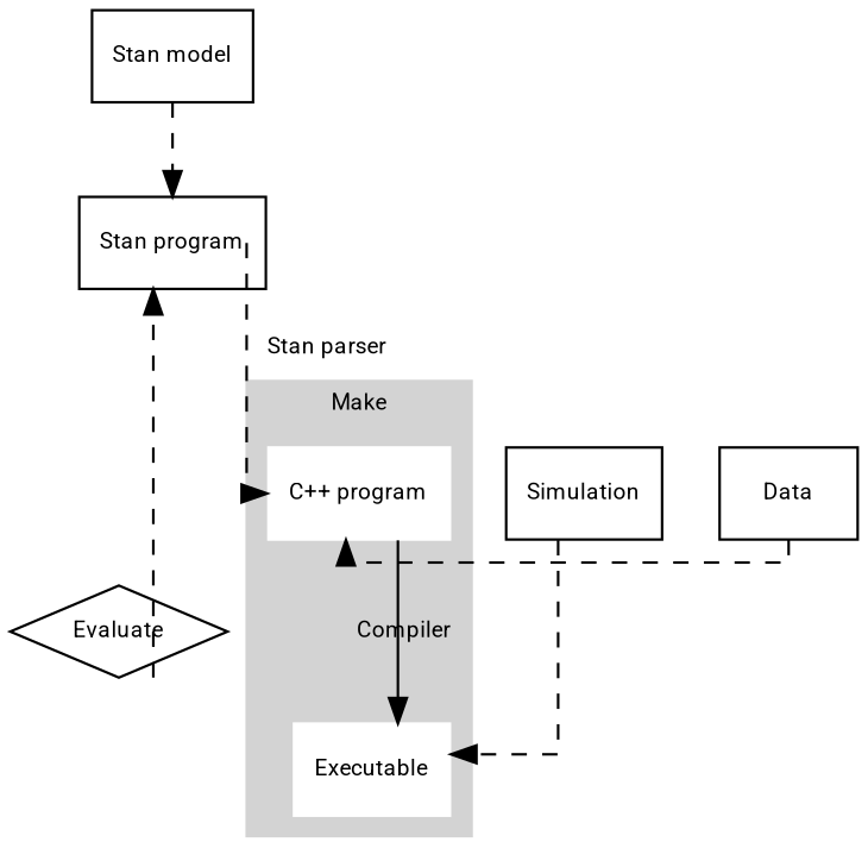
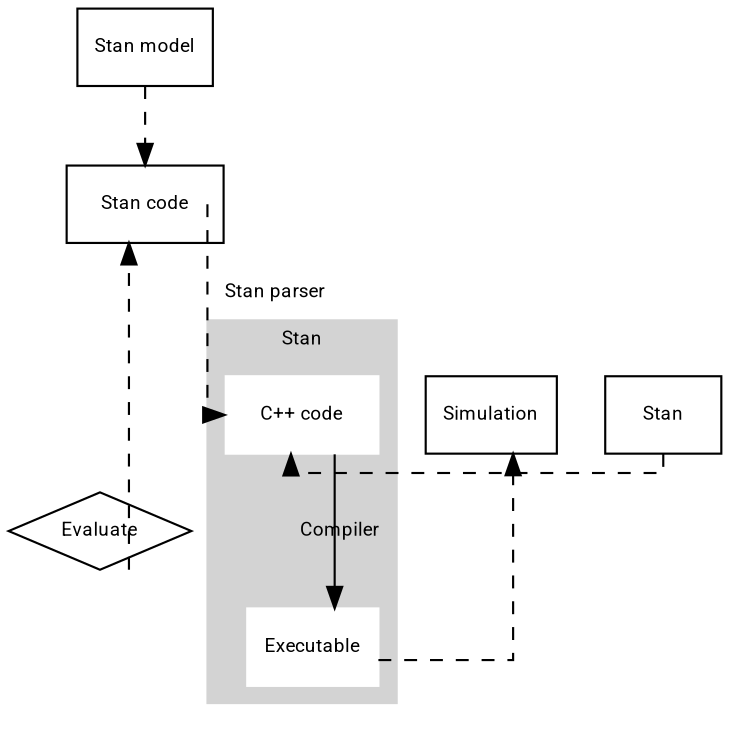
  digraph {
    fontname=Roboto
    fontsize=9
    nodesep=0.3
    rankdir=TB
    splines=ortho
    node [fontname=Roboto fontsize=9 shape=box]
    edge [fontname=Roboto fontsize=9 style=dashed weight=2]
    n1 [label="Stan model"]
    n2 [label=Simulation]
-   n3 [label=Data]
+   n3 [label=Stan]
    n4 [label=Evaluate shape=diamond]
-   n5 [color=white label="C++ program" style=filled]
+   n5 [color=white label="C++ code" style=filled]
    n6 [color=white label=Executable style=filled]
-   n7 [label="Stan program"]
+   n7 [label="Stan code"]
    subgraph sub_1 {
      rank=same
      n1
    }
    subgraph sub_2 {
      rank=same
      n2
      n3
    }
    subgraph sub_3 {
      rank=sink
      n4
    }
    subgraph cluster_4 {
      color=lightgrey
-     label=Make
+     label=Stan
      style=filled
      n5
      n6
    }
    n1 -> n7
    n3 -> n5 [weight=1]
    n4 -> n7 [headport=s tailport=s weight=1]
    n5 -> n6 [label=Compiler style=solid]
-   n2 -> n6
+   n6 -> n2
    n7 -> n5 [headport=w label="Stan parser" tailport=e]
  }
